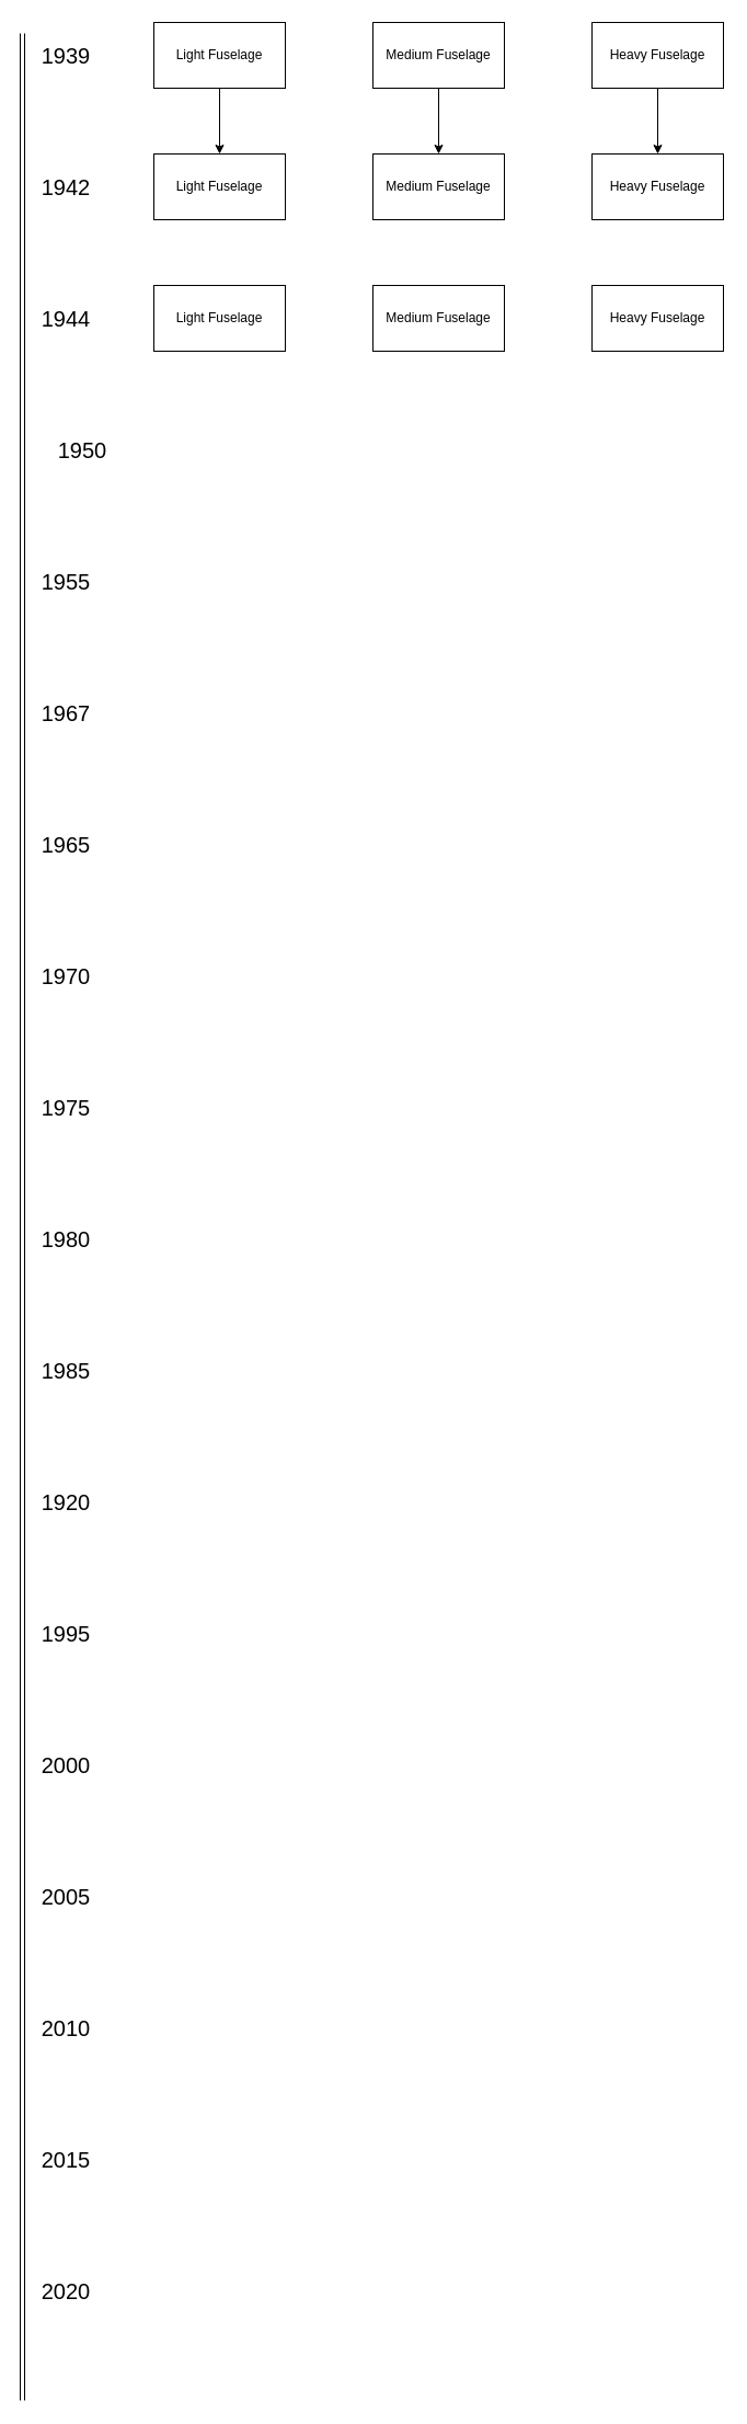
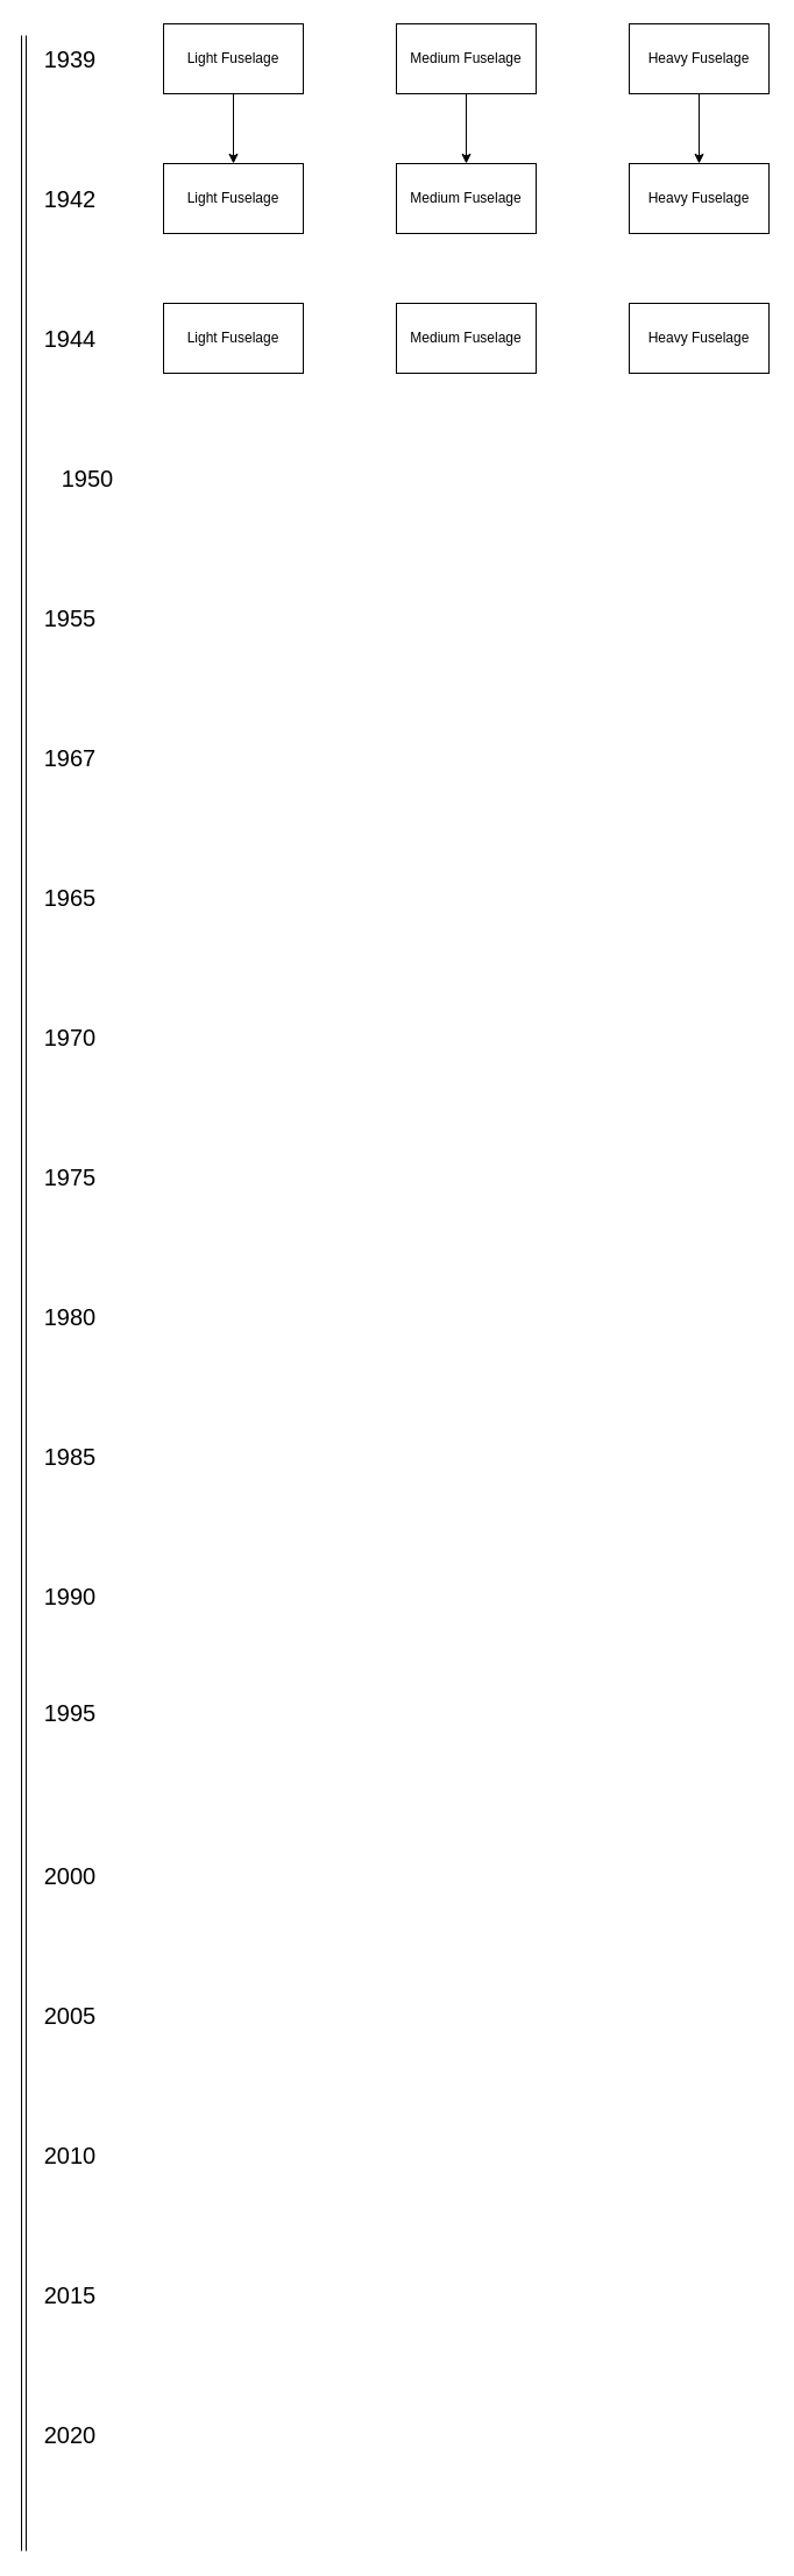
  <mxCell id="0" />
  <mxCell id="1" parent="0" />
  <mxCell id="2" value="" style="edgeStyle=orthogonalEdgeStyle;rounded=0;orthogonalLoop=1;jettySize=auto;html=1;" edge="1" parent="1" source="3" target="29"><mxGeometry relative="1" as="geometry" /></mxCell>
  <mxCell id="3" value="&lt;div&gt;Light Fuselage&lt;/div&gt;" style="rounded=0;whiteSpace=wrap;html=1;fontSize=12;" parent="1" vertex="1"><mxGeometry x="140" y="20" width="120" height="60" as="geometry" /></mxCell>
  <mxCell id="4" value="" style="shape=link;html=1;rounded=0;" parent="1" edge="1"><mxGeometry width="100" relative="1" as="geometry"><mxPoint x="20" y="30" as="sourcePoint" /><mxPoint x="20" y="2190" as="targetPoint" /></mxGeometry></mxCell>
  <mxCell id="5" value="&lt;font style=&quot;font-size: 20px;&quot;&gt;1950&lt;/font&gt;" style="text;html=1;strokeColor=none;fillColor=none;align=center;verticalAlign=middle;whiteSpace=wrap;rounded=0;" parent="1" vertex="1"><mxGeometry x="35" y="390" width="80" height="40" as="geometry" /></mxCell>
  <mxCell id="6" value="&lt;font style=&quot;font-size: 20px;&quot;&gt;1955&lt;/font&gt;" style="text;html=1;strokeColor=none;fillColor=none;align=center;verticalAlign=middle;whiteSpace=wrap;rounded=0;" parent="1" vertex="1"><mxGeometry x="20" y="510" width="80" height="40" as="geometry" /></mxCell>
  <mxCell id="7" value="&lt;font style=&quot;font-size: 20px;&quot;&gt;1967&lt;/font&gt;" style="text;html=1;strokeColor=none;fillColor=none;align=center;verticalAlign=middle;whiteSpace=wrap;rounded=0;" parent="1" vertex="1"><mxGeometry x="20" y="630" width="80" height="40" as="geometry" /></mxCell>
  <mxCell id="8" value="&lt;font style=&quot;font-size: 20px;&quot;&gt;1965&lt;/font&gt;" style="text;html=1;strokeColor=none;fillColor=none;align=center;verticalAlign=middle;whiteSpace=wrap;rounded=0;" parent="1" vertex="1"><mxGeometry x="20" y="750" width="80" height="40" as="geometry" /></mxCell>
  <mxCell id="9" value="&lt;font style=&quot;font-size: 20px;&quot;&gt;1970&lt;/font&gt;" style="text;html=1;strokeColor=none;fillColor=none;align=center;verticalAlign=middle;whiteSpace=wrap;rounded=0;" parent="1" vertex="1"><mxGeometry x="20" y="870" width="80" height="40" as="geometry" /></mxCell>
  <mxCell id="10" value="&lt;font style=&quot;font-size: 20px;&quot;&gt;1975&lt;/font&gt;" style="text;html=1;strokeColor=none;fillColor=none;align=center;verticalAlign=middle;whiteSpace=wrap;rounded=0;" parent="1" vertex="1"><mxGeometry x="20" y="990" width="80" height="40" as="geometry" /></mxCell>
  <mxCell id="11" value="&lt;font style=&quot;font-size: 20px;&quot;&gt;1980&lt;/font&gt;" style="text;html=1;strokeColor=none;fillColor=none;align=center;verticalAlign=middle;whiteSpace=wrap;rounded=0;" parent="1" vertex="1"><mxGeometry x="20" y="1110" width="80" height="40" as="geometry" /></mxCell>
  <mxCell id="12" value="&lt;font style=&quot;font-size: 20px;&quot;&gt;1985&lt;/font&gt;" style="text;html=1;strokeColor=none;fillColor=none;align=center;verticalAlign=middle;whiteSpace=wrap;rounded=0;" parent="1" vertex="1"><mxGeometry x="20" y="1230" width="80" height="40" as="geometry" /></mxCell>
- <mxCell id="13" value="&lt;font style=&quot;font-size: 20px;&quot;&gt;1920&lt;/font&gt;" style="text;html=1;strokeColor=none;fillColor=none;align=center;verticalAlign=middle;whiteSpace=wrap;rounded=0;" parent="1" vertex="1"><mxGeometry x="20" y="1350" width="80" height="40" as="geometry" /></mxCell>
- <mxCell id="14" value="&lt;font style=&quot;font-size: 20px;&quot;&gt;1995&lt;/font&gt;" style="text;html=1;strokeColor=none;fillColor=none;align=center;verticalAlign=middle;whiteSpace=wrap;rounded=0;" parent="1" vertex="1"><mxGeometry x="20" y="1470" width="80" height="40" as="geometry" /></mxCell>
+ <mxCell id="13" value="&lt;font style=&quot;font-size: 20px;&quot;&gt;1990&lt;/font&gt;" style="text;html=1;strokeColor=none;fillColor=none;align=center;verticalAlign=middle;whiteSpace=wrap;rounded=0;" parent="1" vertex="1"><mxGeometry x="20" y="1350" width="80" height="40" as="geometry" /></mxCell>
+ <mxCell id="14" value="&lt;font style=&quot;font-size: 20px;&quot;&gt;1995&lt;/font&gt;" style="text;html=1;strokeColor=none;fillColor=none;align=center;verticalAlign=middle;whiteSpace=wrap;rounded=0;" parent="1" vertex="1"><mxGeometry x="20" y="1450" width="80" height="40" as="geometry" /></mxCell>
  <mxCell id="15" value="&lt;font style=&quot;font-size: 20px;&quot;&gt;2000&lt;/font&gt;" style="text;html=1;strokeColor=none;fillColor=none;align=center;verticalAlign=middle;whiteSpace=wrap;rounded=0;" parent="1" vertex="1"><mxGeometry x="20" y="1590" width="80" height="40" as="geometry" /></mxCell>
  <mxCell id="16" value="&lt;font style=&quot;font-size: 20px;&quot;&gt;2005&lt;/font&gt;" style="text;html=1;strokeColor=none;fillColor=none;align=center;verticalAlign=middle;whiteSpace=wrap;rounded=0;" parent="1" vertex="1"><mxGeometry x="20" y="1710" width="80" height="40" as="geometry" /></mxCell>
  <mxCell id="17" value="&lt;font style=&quot;font-size: 20px;&quot;&gt;2010&lt;/font&gt;" style="text;html=1;strokeColor=none;fillColor=none;align=center;verticalAlign=middle;whiteSpace=wrap;rounded=0;" parent="1" vertex="1"><mxGeometry x="20" y="1830" width="80" height="40" as="geometry" /></mxCell>
  <mxCell id="18" value="&lt;font style=&quot;font-size: 20px;&quot;&gt;2020&lt;/font&gt;" style="text;html=1;strokeColor=none;fillColor=none;align=center;verticalAlign=middle;whiteSpace=wrap;rounded=0;" parent="1" vertex="1"><mxGeometry x="20" y="2070" width="80" height="40" as="geometry" /></mxCell>
  <mxCell id="19" value="&lt;font style=&quot;font-size: 20px;&quot;&gt;2015&lt;/font&gt;" style="text;html=1;strokeColor=none;fillColor=none;align=center;verticalAlign=middle;whiteSpace=wrap;rounded=0;" parent="1" vertex="1"><mxGeometry x="20" y="1950" width="80" height="40" as="geometry" /></mxCell>
  <mxCell id="20" value="&lt;span style=&quot;font-size: 20px;&quot;&gt;1939&lt;/span&gt;" style="text;html=1;strokeColor=none;fillColor=none;align=center;verticalAlign=middle;whiteSpace=wrap;rounded=0;" parent="1" vertex="1"><mxGeometry x="20" y="30" width="80" height="40" as="geometry" /></mxCell>
  <mxCell id="21" value="&lt;span style=&quot;font-size: 20px;&quot;&gt;1942&lt;/span&gt;" style="text;html=1;strokeColor=none;fillColor=none;align=center;verticalAlign=middle;whiteSpace=wrap;rounded=0;" parent="1" vertex="1"><mxGeometry x="20" y="150" width="80" height="40" as="geometry" /></mxCell>
  <mxCell id="22" value="&lt;span style=&quot;font-size: 20px;&quot;&gt;1944&lt;/span&gt;" style="text;html=1;strokeColor=none;fillColor=none;align=center;verticalAlign=middle;whiteSpace=wrap;rounded=0;" parent="1" vertex="1"><mxGeometry x="20" y="270" width="80" height="40" as="geometry" /></mxCell>
  <mxCell id="23" value="" style="edgeStyle=orthogonalEdgeStyle;rounded=0;orthogonalLoop=1;jettySize=auto;html=1;" edge="1" parent="1" source="24" target="28"><mxGeometry relative="1" as="geometry" /></mxCell>
  <mxCell id="24" value="&lt;div&gt;Medium Fuselage&lt;/div&gt;" style="rounded=0;whiteSpace=wrap;html=1;fontSize=12;" vertex="1" parent="1"><mxGeometry x="340" y="20" width="120" height="60" as="geometry" /></mxCell>
  <mxCell id="25" value="" style="edgeStyle=orthogonalEdgeStyle;rounded=0;orthogonalLoop=1;jettySize=auto;html=1;" edge="1" parent="1" source="26" target="27"><mxGeometry relative="1" as="geometry" /></mxCell>
  <mxCell id="26" value="&lt;div&gt;Heavy Fuselage&lt;/div&gt;" style="rounded=0;whiteSpace=wrap;html=1;fontSize=12;" vertex="1" parent="1"><mxGeometry x="540" y="20" width="120" height="60" as="geometry" /></mxCell>
  <mxCell id="27" value="&lt;div&gt;Heavy Fuselage&lt;/div&gt;" style="rounded=0;whiteSpace=wrap;html=1;fontSize=12;" vertex="1" parent="1"><mxGeometry x="540" y="140" width="120" height="60" as="geometry" /></mxCell>
  <mxCell id="28" value="&lt;div&gt;Medium Fuselage&lt;/div&gt;" style="rounded=0;whiteSpace=wrap;html=1;fontSize=12;" vertex="1" parent="1"><mxGeometry x="340" y="140" width="120" height="60" as="geometry" /></mxCell>
  <mxCell id="29" value="&lt;div&gt;Light Fuselage&lt;/div&gt;" style="rounded=0;whiteSpace=wrap;html=1;fontSize=12;" vertex="1" parent="1"><mxGeometry x="140" y="140" width="120" height="60" as="geometry" /></mxCell>
  <mxCell id="30" value="&lt;div&gt;Heavy Fuselage&lt;/div&gt;" style="rounded=0;whiteSpace=wrap;html=1;fontSize=12;" vertex="1" parent="1"><mxGeometry x="540" y="260" width="120" height="60" as="geometry" /></mxCell>
  <mxCell id="31" value="&lt;div&gt;Medium Fuselage&lt;/div&gt;" style="rounded=0;whiteSpace=wrap;html=1;fontSize=12;" vertex="1" parent="1"><mxGeometry x="340" y="260" width="120" height="60" as="geometry" /></mxCell>
  <mxCell id="32" value="&lt;div&gt;Light Fuselage&lt;/div&gt;" style="rounded=0;whiteSpace=wrap;html=1;fontSize=12;" vertex="1" parent="1"><mxGeometry x="140" y="260" width="120" height="60" as="geometry" /></mxCell>
